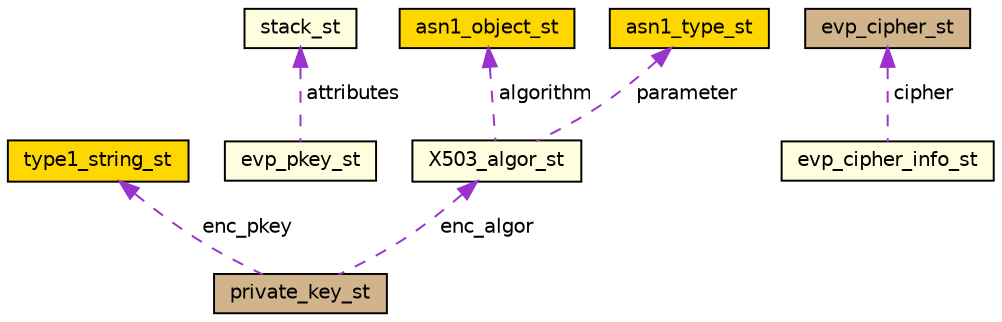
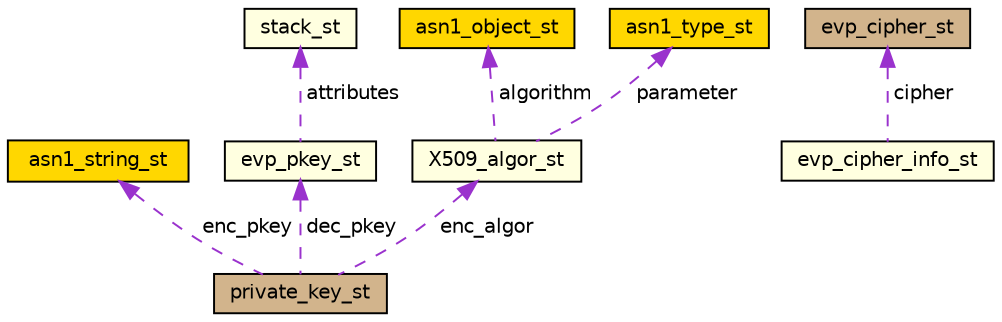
  digraph {
    node [color=black fillcolor=lightyellow fontname=Helvetica fontsize=10 shape=record style=filled]
    edge [color=darkorchid3 dir=back fontname=Helvetica fontsize=10 labelfontname=Helvetica labelfontsize=10 style=dashed]
    n1 [fillcolor=tan fontcolor=black height=0.2 label=private_key_st width=0.4]
    n2 [height=0.2 label=evp_cipher_info_st width=0.4]
    n3 [fillcolor=tan height=0.2 label=evp_cipher_st width=0.4]
-   n4 [fillcolor=gold height=0.2 label=type1_string_st width=0.4]
+   n4 [fillcolor=gold height=0.2 label=asn1_string_st width=0.4]
    n5 [height=0.2 label=evp_pkey_st width=0.4]
    n6 [height=0.2 label=stack_st width=0.4]
-   n7 [height=0.2 label=X503_algor_st width=0.4]
+   n7 [height=0.2 label=X509_algor_st width=0.4]
    n8 [fillcolor=gold height=0.2 label=asn1_object_st width=0.4]
    n9 [fillcolor=gold height=0.2 label=asn1_type_st width=0.4]
    n3 -> n2 [label=" cipher"]
    n4 -> n1 [label=" enc_pkey"]
+   n5 -> n1 [label=" dec_pkey"]
    n6 -> n5 [label=" attributes"]
    n7 -> n1 [label=" enc_algor"]
    n8 -> n7 [label=" algorithm"]
    n9 -> n7 [label=" parameter"]
  }
